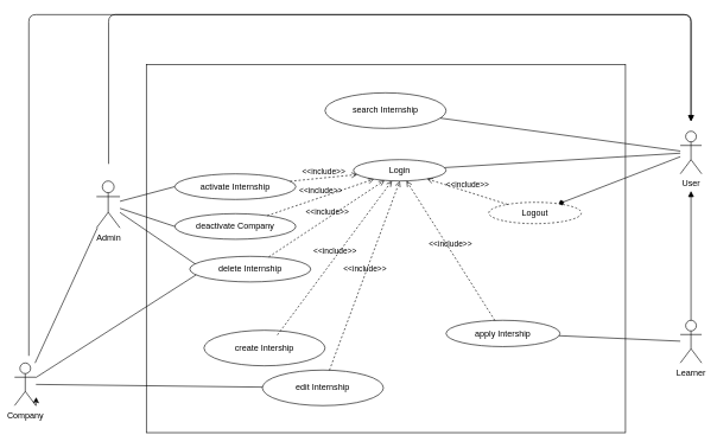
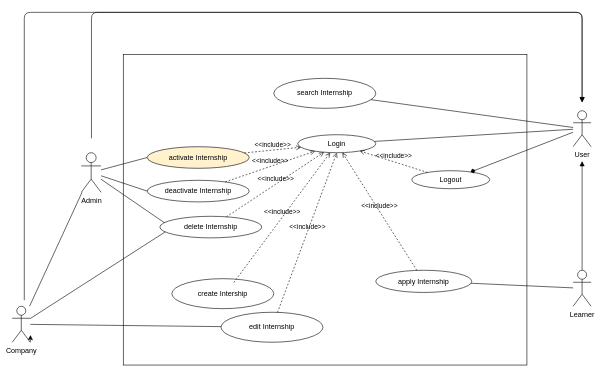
  <mxCell id="0" />
  <mxCell id="1" parent="0" />
  <mxCell id="2" value="" style="rounded=0;whiteSpace=wrap;html=1;" parent="1" vertex="1"><mxGeometry x="205" y="90" width="673" height="518" as="geometry" /></mxCell>
  <mxCell id="3" style="edgeStyle=none;html=1;endArrow=none;endFill=0;" parent="1" source="27" target="8" edge="1"><mxGeometry relative="1" as="geometry" /></mxCell>
  <mxCell id="4" style="edgeStyle=none;html=1;endArrow=none;endFill=0;entryX=0.051;entryY=0.317;entryDx=0;entryDy=0;entryPerimeter=0;" parent="1" source="7" target="20" edge="1"><mxGeometry relative="1" as="geometry" /></mxCell>
  <mxCell id="5" style="edgeStyle=none;html=1;startArrow=none;startFill=0;endArrow=none;endFill=0;entryX=0;entryY=0.5;entryDx=0;entryDy=0;" parent="1" source="7" target="30" edge="1"><mxGeometry relative="1" as="geometry" /></mxCell>
  <mxCell id="6" style="edgeStyle=none;html=1;startArrow=none;startFill=0;endArrow=none;endFill=0;entryX=0;entryY=0.5;entryDx=0;entryDy=0;" parent="1" source="7" target="31" edge="1"><mxGeometry relative="1" as="geometry" /></mxCell>
  <mxCell id="7" value="Admin" style="shape=umlActor;verticalLabelPosition=bottom;verticalAlign=top;html=1;outlineConnect=0;" parent="1" vertex="1"><mxGeometry x="135" y="254" width="33" height="66" as="geometry" /></mxCell>
  <mxCell id="8" value="Login" style="ellipse;whiteSpace=wrap;html=1;" parent="1" vertex="1"><mxGeometry x="496" y="224" width="130" height="30" as="geometry" /></mxCell>
  <mxCell id="9" style="edgeStyle=none;html=1;startArrow=none;startFill=0;endArrow=none;endFill=0;" parent="1" source="12" target="7" edge="1"><mxGeometry relative="1" as="geometry" /></mxCell>
  <mxCell id="10" style="edgeStyle=none;html=1;startArrow=none;startFill=0;endArrow=none;endFill=0;" parent="1" source="12" target="29" edge="1"><mxGeometry relative="1" as="geometry" /></mxCell>
  <mxCell id="11" style="edgeStyle=none;html=1;startArrow=none;startFill=0;endArrow=none;endFill=0;entryX=0.055;entryY=0.716;entryDx=0;entryDy=0;entryPerimeter=0;" parent="1" source="12" target="20" edge="1"><mxGeometry relative="1" as="geometry" /></mxCell>
  <mxCell id="12" value="Company" style="shape=umlActor;verticalLabelPosition=bottom;verticalAlign=top;html=1;outlineConnect=0;" parent="1" vertex="1"><mxGeometry x="20" y="510" width="30" height="60" as="geometry" /></mxCell>
  <mxCell id="13" value="Learner" style="shape=umlActor;verticalLabelPosition=bottom;verticalAlign=top;html=1;outlineConnect=0;" parent="1" vertex="1"><mxGeometry x="955" y="450" width="30" height="60" as="geometry" /></mxCell>
- <mxCell id="14" value="Logout" style="ellipse;whiteSpace=wrap;html=1;dashed=1;" parent="1" vertex="1"><mxGeometry x="686" y="284" width="130" height="30" as="geometry" /></mxCell>
+ <mxCell id="14" value="Logout" style="ellipse;whiteSpace=wrap;html=1;" parent="1" vertex="1"><mxGeometry x="686" y="284" width="130" height="30" as="geometry" /></mxCell>
  <mxCell id="15" value="create Intership" style="ellipse;whiteSpace=wrap;html=1;" parent="1" vertex="1"><mxGeometry x="286" y="464" width="170" height="50" as="geometry" /></mxCell>
  <mxCell id="16" style="edgeStyle=none;html=1;startArrow=none;startFill=0;endArrow=none;endFill=0;" parent="1" source="17" target="13" edge="1"><mxGeometry relative="1" as="geometry" /></mxCell>
- <mxCell id="17" value="apply Intership" style="ellipse;whiteSpace=wrap;html=1;" parent="1" vertex="1"><mxGeometry x="626" y="450" width="160" height="37" as="geometry" /></mxCell>
+ <mxCell id="17" value="apply Internship" style="ellipse;whiteSpace=wrap;html=1;" parent="1" vertex="1"><mxGeometry x="626" y="450" width="160" height="37" as="geometry" /></mxCell>
  <mxCell id="18" value="" style="endArrow=diamond;html=1;rounded=0;" parent="1" source="27" target="14" edge="1"><mxGeometry width="50" height="50" relative="1" as="geometry"><mxPoint x="145" y="234" as="sourcePoint" /><mxPoint x="195" y="184" as="targetPoint" /></mxGeometry></mxCell>
  <mxCell id="19" value="search Internship" style="ellipse;whiteSpace=wrap;html=1;" parent="1" vertex="1"><mxGeometry x="456" y="130" width="170" height="50" as="geometry" /></mxCell>
  <mxCell id="20" value="delete Internship" style="ellipse;whiteSpace=wrap;html=1;" parent="1" vertex="1"><mxGeometry x="266" y="360" width="170" height="36" as="geometry" /></mxCell>
  <mxCell id="21" value="&amp;lt;&amp;lt;include&amp;gt;&amp;gt;" style="html=1;verticalAlign=bottom;labelBackgroundColor=none;endArrow=open;endFill=0;dashed=1;" parent="1" source="14" target="8" edge="1"><mxGeometry width="160" relative="1" as="geometry"><mxPoint x="616" y="424" as="sourcePoint" /><mxPoint x="776" y="424" as="targetPoint" /></mxGeometry></mxCell>
  <mxCell id="22" value="&amp;lt;&amp;lt;include&amp;gt;&amp;gt;" style="html=1;verticalAlign=bottom;labelBackgroundColor=none;endArrow=open;endFill=0;dashed=1;" parent="1" source="17" target="8" edge="1"><mxGeometry width="160" relative="1" as="geometry"><mxPoint x="557.299" y="434.464" as="sourcePoint" /><mxPoint x="651.211" y="293.829" as="targetPoint" /></mxGeometry></mxCell>
  <mxCell id="23" value="&amp;lt;&amp;lt;include&amp;gt;&amp;gt;" style="html=1;verticalAlign=bottom;labelBackgroundColor=none;endArrow=open;endFill=0;dashed=1;" parent="1" source="20" target="8" edge="1"><mxGeometry width="160" relative="1" as="geometry"><mxPoint x="547.355" y="424.467" as="sourcePoint" /><mxPoint x="641.116" y="283.826" as="targetPoint" /></mxGeometry></mxCell>
  <mxCell id="24" style="edgeStyle=none;html=1;endArrow=none;endFill=0;startArrow=block;startFill=1;" parent="1" target="13" edge="1"><mxGeometry relative="1" as="geometry"><mxPoint x="970" y="268" as="sourcePoint" /></mxGeometry></mxCell>
  <mxCell id="25" style="edgeStyle=none;html=1;startArrow=block;startFill=1;endArrow=none;endFill=0;" parent="1" edge="1"><mxGeometry relative="1" as="geometry"><mxPoint x="970" y="170" as="sourcePoint" /><mxPoint x="152" y="230" as="targetPoint" /><Array as="points"><mxPoint x="970" y="20" /><mxPoint x="152" y="20" /></Array></mxGeometry></mxCell>
  <mxCell id="26" style="edgeStyle=none;html=1;startArrow=none;startFill=0;endArrow=none;endFill=0;" parent="1" source="27" target="19" edge="1"><mxGeometry relative="1" as="geometry" /></mxCell>
  <mxCell id="27" value="User" style="shape=umlActor;verticalLabelPosition=bottom;verticalAlign=top;html=1;outlineConnect=0;" parent="1" vertex="1"><mxGeometry x="955" y="184" width="30" height="60" as="geometry" /></mxCell>
  <mxCell id="28" style="edgeStyle=none;html=1;startArrow=block;startFill=1;endArrow=none;endFill=0;" parent="1" edge="1"><mxGeometry relative="1" as="geometry"><mxPoint x="970" y="170" as="sourcePoint" /><mxPoint x="40" y="500" as="targetPoint" /><Array as="points"><mxPoint x="970" y="20" /><mxPoint x="40" y="20" /></Array></mxGeometry></mxCell>
  <mxCell id="29" value="edit Internship" style="ellipse;whiteSpace=wrap;html=1;" parent="1" vertex="1"><mxGeometry x="368" y="520" width="170" height="50" as="geometry" /></mxCell>
- <mxCell id="30" value="activate Internship" style="ellipse;whiteSpace=wrap;html=1;" parent="1" vertex="1"><mxGeometry x="245" y="244" width="170" height="36" as="geometry" /></mxCell>
- <mxCell id="31" value="deactivate Company" style="ellipse;whiteSpace=wrap;html=1;" parent="1" vertex="1"><mxGeometry x="245" y="300" width="170" height="36" as="geometry" /></mxCell>
+ <mxCell id="30" value="activate Internship" style="ellipse;whiteSpace=wrap;html=1;fillColor=#fff2cc;" parent="1" vertex="1"><mxGeometry x="245" y="244" width="170" height="36" as="geometry" /></mxCell>
+ <mxCell id="31" value="deactivate Internship" style="ellipse;whiteSpace=wrap;html=1;" parent="1" vertex="1"><mxGeometry x="245" y="300" width="170" height="36" as="geometry" /></mxCell>
  <mxCell id="32" value="&amp;lt;&amp;lt;include&amp;gt;&amp;gt;" style="html=1;verticalAlign=bottom;labelBackgroundColor=none;endArrow=open;endFill=0;dashed=1;" parent="1" edge="1"><mxGeometry width="160" relative="1" as="geometry"><mxPoint x="389.132" y="470.575" as="sourcePoint" /><mxPoint x="550.048" y="253.786" as="targetPoint" /></mxGeometry></mxCell>
  <mxCell id="33" value="&amp;lt;&amp;lt;include&amp;gt;&amp;gt;" style="html=1;verticalAlign=bottom;labelBackgroundColor=none;endArrow=open;endFill=0;dashed=1;entryX=0.5;entryY=1;entryDx=0;entryDy=0;" parent="1" source="29" target="8" edge="1"><mxGeometry width="160" relative="1" as="geometry"><mxPoint x="399.132" y="480.575" as="sourcePoint" /><mxPoint x="560.048" y="263.786" as="targetPoint" /></mxGeometry></mxCell>
  <mxCell id="34" value="&amp;lt;&amp;lt;include&amp;gt;&amp;gt;" style="html=1;verticalAlign=bottom;labelBackgroundColor=none;endArrow=open;endFill=0;dashed=1;" parent="1" source="31" target="8" edge="1"><mxGeometry width="160" relative="1" as="geometry"><mxPoint x="409.132" y="490.575" as="sourcePoint" /><mxPoint x="570.048" y="273.786" as="targetPoint" /></mxGeometry></mxCell>
  <mxCell id="35" value="&amp;lt;&amp;lt;include&amp;gt;&amp;gt;" style="html=1;verticalAlign=bottom;labelBackgroundColor=none;endArrow=open;endFill=0;dashed=1;" parent="1" source="30" target="8" edge="1"><mxGeometry width="160" relative="1" as="geometry"><mxPoint x="419.132" y="500.575" as="sourcePoint" /><mxPoint x="580.048" y="283.786" as="targetPoint" /></mxGeometry></mxCell>
  <mxCell id="36" style="edgeStyle=none;html=1;exitX=1;exitY=1;exitDx=0;exitDy=0;exitPerimeter=0;entryX=1.012;entryY=0.8;entryDx=0;entryDy=0;entryPerimeter=0;" edge="1" parent="1" source="12" target="12"><mxGeometry relative="1" as="geometry" /></mxCell>
